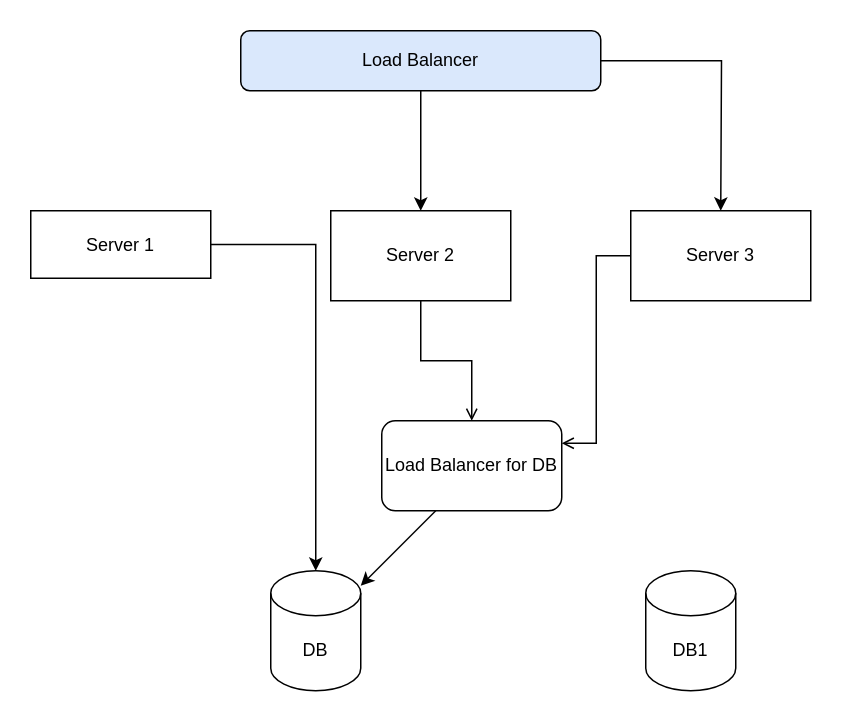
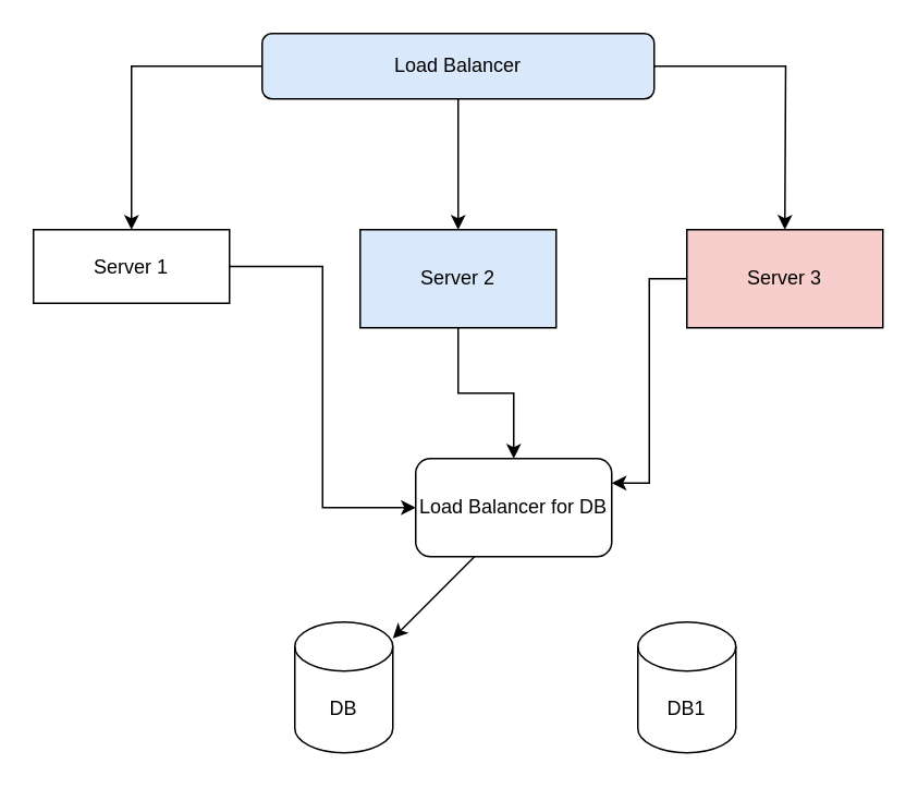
  <mxCell id="0" />
  <mxCell id="1" parent="0" />
  <mxCell id="2" value="" style="endArrow=classic;html=1;rounded=0;" edge="1" parent="1"><mxGeometry width="50" height="50" relative="1" as="geometry"><mxPoint x="290" y="340" as="sourcePoint" /><mxPoint x="240" y="390" as="targetPoint" /></mxGeometry></mxCell>
  <mxCell id="3" style="edgeStyle=orthogonalEdgeStyle;rounded=0;orthogonalLoop=1;jettySize=auto;html=1;" edge="1" parent="1" source="6"><mxGeometry relative="1" as="geometry"><mxPoint x="280" y="140" as="targetPoint" /></mxGeometry></mxCell>
  <mxCell id="4" style="edgeStyle=orthogonalEdgeStyle;rounded=0;orthogonalLoop=1;jettySize=auto;html=1;" edge="1" parent="1" source="6"><mxGeometry relative="1" as="geometry"><mxPoint x="480" y="140" as="targetPoint" /></mxGeometry></mxCell>
+ <mxCell id="5" style="edgeStyle=orthogonalEdgeStyle;rounded=0;orthogonalLoop=1;jettySize=auto;html=1;" edge="1" parent="1" source="6" target="8"><mxGeometry relative="1" as="geometry"><mxPoint x="80" y="140" as="targetPoint" /></mxGeometry></mxCell>
  <mxCell id="6" value="Load Balancer" style="rounded=1;whiteSpace=wrap;html=1;fillColor=#dae8fc;" vertex="1" parent="1"><mxGeometry x="160" y="20" width="240" height="40" as="geometry" /></mxCell>
- <mxCell id="7" style="edgeStyle=orthogonalEdgeStyle;rounded=0;orthogonalLoop=1;jettySize=auto;html=1;" edge="1" parent="1" source="8" target="14"><mxGeometry relative="1" as="geometry" /></mxCell>
+ <mxCell id="7" style="edgeStyle=orthogonalEdgeStyle;rounded=0;orthogonalLoop=1;jettySize=auto;html=1;entryX=0;entryY=0.5;entryDx=0;entryDy=0;" edge="1" parent="1" source="8" target="13"><mxGeometry relative="1" as="geometry" /></mxCell>
  <mxCell id="8" value="Server 1" style="rounded=0;whiteSpace=wrap;html=1;" vertex="1" parent="1"><mxGeometry x="20" y="140" width="120" height="45" as="geometry" /></mxCell>
- <mxCell id="9" style="edgeStyle=orthogonalEdgeStyle;rounded=0;orthogonalLoop=1;jettySize=auto;html=1;entryX=0.5;entryY=0;entryDx=0;entryDy=0;endArrow=open;" edge="1" parent="1" source="10" target="13"><mxGeometry relative="1" as="geometry" /></mxCell>
- <mxCell id="10" value="Server 2" style="rounded=0;whiteSpace=wrap;html=1;" vertex="1" parent="1"><mxGeometry x="220" y="140" width="120" height="60" as="geometry" /></mxCell>
- <mxCell id="11" style="edgeStyle=orthogonalEdgeStyle;rounded=0;orthogonalLoop=1;jettySize=auto;html=1;entryX=1;entryY=0.25;entryDx=0;entryDy=0;endArrow=open;" edge="1" parent="1" source="12" target="13"><mxGeometry relative="1" as="geometry" /></mxCell>
- <mxCell id="12" value="Server 3" style="rounded=0;whiteSpace=wrap;html=1;" vertex="1" parent="1"><mxGeometry x="420" y="140" width="120" height="60" as="geometry" /></mxCell>
+ <mxCell id="9" style="edgeStyle=orthogonalEdgeStyle;rounded=0;orthogonalLoop=1;jettySize=auto;html=1;entryX=0.5;entryY=0;entryDx=0;entryDy=0;" edge="1" parent="1" source="10" target="13"><mxGeometry relative="1" as="geometry" /></mxCell>
+ <mxCell id="10" value="Server 2" style="rounded=0;whiteSpace=wrap;html=1;fillColor=#dae8fc;" vertex="1" parent="1"><mxGeometry x="220" y="140" width="120" height="60" as="geometry" /></mxCell>
+ <mxCell id="11" style="edgeStyle=orthogonalEdgeStyle;rounded=0;orthogonalLoop=1;jettySize=auto;html=1;entryX=1;entryY=0.25;entryDx=0;entryDy=0;" edge="1" parent="1" source="12" target="13"><mxGeometry relative="1" as="geometry" /></mxCell>
+ <mxCell id="12" value="Server 3" style="rounded=0;whiteSpace=wrap;html=1;fillColor=#f8cecc;" vertex="1" parent="1"><mxGeometry x="420" y="140" width="120" height="60" as="geometry" /></mxCell>
  <mxCell id="13" value="Load Balancer for DB" style="rounded=1;whiteSpace=wrap;html=1;" vertex="1" parent="1"><mxGeometry x="254" y="280" width="120" height="60" as="geometry" /></mxCell>
  <mxCell id="14" value="DB" style="shape=cylinder3;whiteSpace=wrap;html=1;boundedLbl=1;backgroundOutline=1;size=15;" vertex="1" parent="1"><mxGeometry x="180" y="380" width="60" height="80" as="geometry" /></mxCell>
- <mxCell id="15" value="DB1" style="shape=cylinder3;whiteSpace=wrap;html=1;boundedLbl=1;backgroundOutline=1;size=15;" vertex="1" parent="1"><mxGeometry x="430" y="380" width="60" height="80" as="geometry" /></mxCell>
+ <mxCell id="15" value="DB1" style="shape=cylinder3;whiteSpace=wrap;html=1;boundedLbl=1;backgroundOutline=1;size=15;" vertex="1" parent="1"><mxGeometry x="390" y="380" width="60" height="80" as="geometry" /></mxCell>
